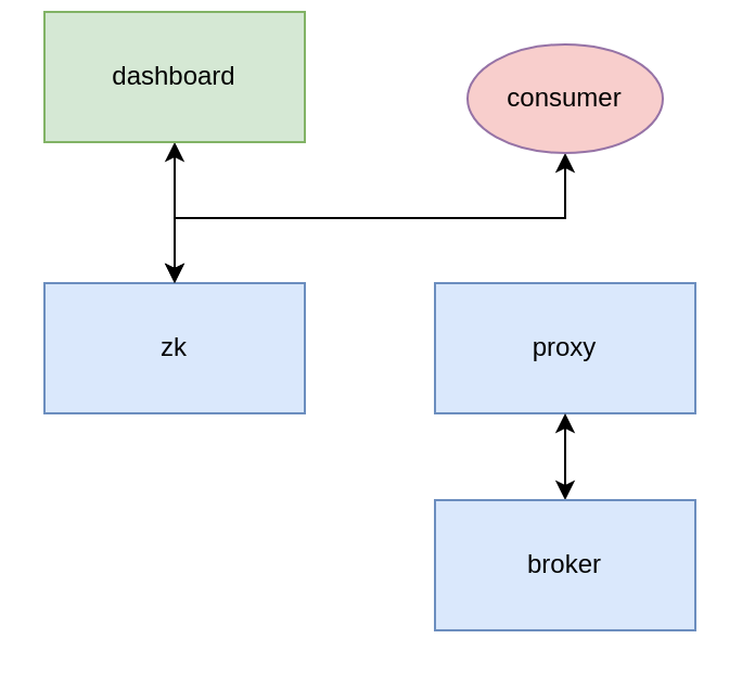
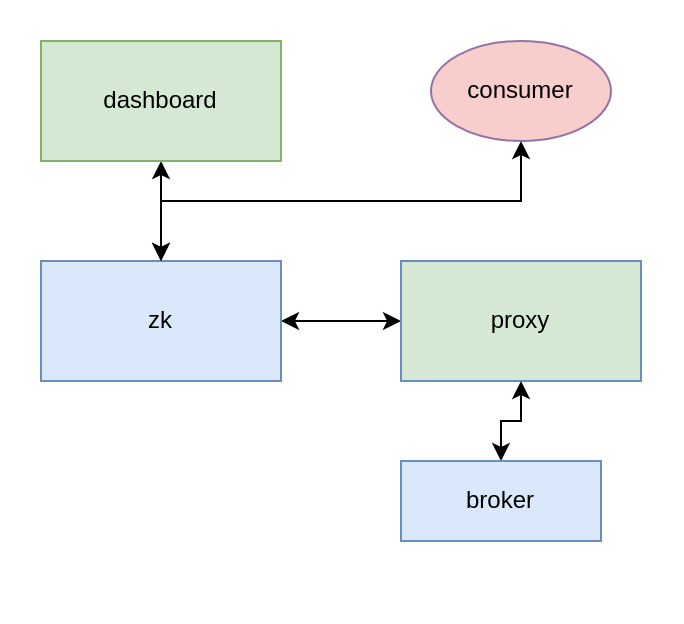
  <mxCell id="0" />
  <mxCell id="1" parent="0" />
+ <mxCell id="2" style="edgeStyle=orthogonalEdgeStyle;rounded=0;orthogonalLoop=1;jettySize=auto;html=1;exitX=1;exitY=0.5;exitDx=0;exitDy=0;startArrow=classic;startFill=1;" parent="1" source="3" target="6" edge="1"><mxGeometry relative="1" as="geometry" /></mxCell>
  <mxCell id="3" value="zk" style="rounded=0;whiteSpace=wrap;html=1;fillColor=#dae8fc;strokeColor=#6c8ebf;" parent="1" vertex="1"><mxGeometry x="20" y="130" width="120" height="60" as="geometry" /></mxCell>
  <mxCell id="4" value="" style="edgeStyle=orthogonalEdgeStyle;rounded=0;orthogonalLoop=1;jettySize=auto;html=1;startArrow=classic;startFill=1;" parent="1" source="5" target="3" edge="1"><mxGeometry relative="1" as="geometry" /></mxCell>
- <mxCell id="5" value="dashboard" style="rounded=0;whiteSpace=wrap;html=1;fillColor=#d5e8d4;strokeColor=#82b366;" parent="1" vertex="1"><mxGeometry x="20" y="5" width="120" height="60" as="geometry" /></mxCell>
- <mxCell id="6" value="proxy" style="rounded=0;whiteSpace=wrap;html=1;fillColor=#dae8fc;strokeColor=#6c8ebf;" parent="1" vertex="1"><mxGeometry x="200" y="130" width="120" height="60" as="geometry" /></mxCell>
+ <mxCell id="5" value="dashboard" style="rounded=0;whiteSpace=wrap;html=1;fillColor=#d5e8d4;strokeColor=#82b366;" parent="1" vertex="1"><mxGeometry x="20" y="20" width="120" height="60" as="geometry" /></mxCell>
+ <mxCell id="6" value="proxy" style="rounded=0;whiteSpace=wrap;html=1;fillColor=#d5e8d4;strokeColor=#6c8ebf;" parent="1" vertex="1"><mxGeometry x="200" y="130" width="120" height="60" as="geometry" /></mxCell>
  <mxCell id="7" style="edgeStyle=orthogonalEdgeStyle;rounded=0;orthogonalLoop=1;jettySize=auto;html=1;exitX=0.5;exitY=1;exitDx=0;exitDy=0;startArrow=classic;startFill=1;" parent="1" source="8" target="3" edge="1"><mxGeometry relative="1" as="geometry" /></mxCell>
  <mxCell id="8" value="consumer" style="ellipse;whiteSpace=wrap;html=1;fillColor=#f8cecc;strokeColor=#9673a6;" parent="1" vertex="1"><mxGeometry x="215" y="20" width="90" height="50" as="geometry" /></mxCell>
  <mxCell id="9" style="edgeStyle=orthogonalEdgeStyle;rounded=0;orthogonalLoop=1;jettySize=auto;html=1;entryX=0.5;entryY=1;entryDx=0;entryDy=0;startArrow=classic;startFill=1;" parent="1" source="10" target="6" edge="1"><mxGeometry relative="1" as="geometry" /></mxCell>
- <mxCell id="10" value="broker" style="rounded=0;whiteSpace=wrap;html=1;fillColor=#dae8fc;strokeColor=#6c8ebf;" parent="1" vertex="1"><mxGeometry x="200" y="230" width="120" height="60" as="geometry" /></mxCell>
+ <mxCell id="10" value="broker" style="rounded=0;whiteSpace=wrap;html=1;fillColor=#dae8fc;strokeColor=#6c8ebf;" parent="1" vertex="1"><mxGeometry x="200" y="230" width="100" height="40" as="geometry" /></mxCell>
